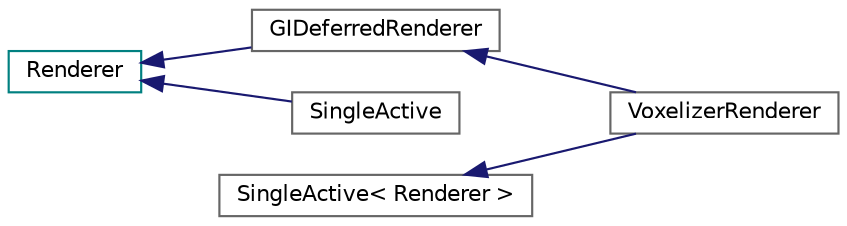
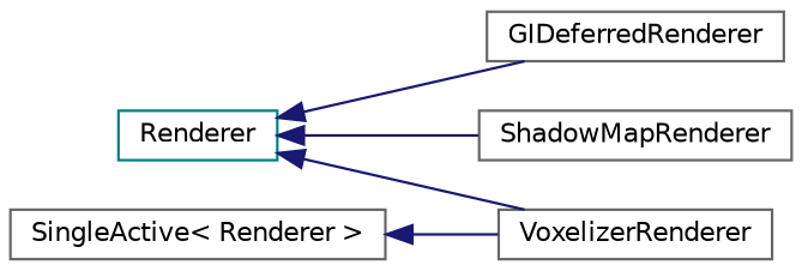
  digraph {
    rankdir=LR
    node [color=gray40 fillcolor=white fontname=Helvetica fontsize=10 shape=record style=filled]
    edge [color=midnightblue dir=back fontname=Helvetica fontsize=10 labelfontname=Helvetica labelfontsize=10 style=solid]
    n1 [color=teal height=0.2 label=Renderer width=0.4]
    n2 [height=0.2 label=GIDeferredRenderer width=0.4]
-   n3 [height=0.2 label=SingleActive width=0.4]
+   n3 [height=0.2 label=ShadowMapRenderer width=0.4]
    n4 [height=0.2 label=VoxelizerRenderer width=0.4]
    n5 [height=0.2 label="SingleActive\< Renderer \>" width=0.4]
    n1 -> n2
    n1 -> n3
-   n2 -> n4
+   n1 -> n4
    n5 -> n4
  }
